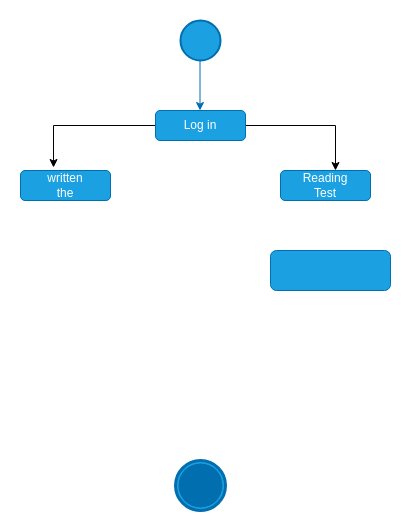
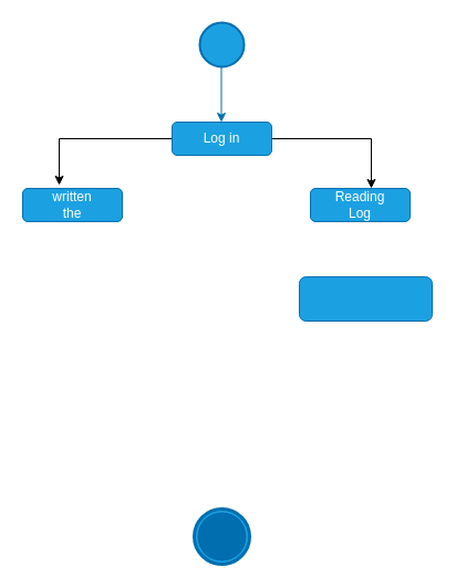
  <mxCell id="0" />
  <mxCell id="1" parent="0" />
  <mxCell id="2" style="edgeStyle=orthogonalEdgeStyle;rounded=0;orthogonalLoop=1;jettySize=auto;html=1;entryX=0.367;entryY=-0.1;entryDx=0;entryDy=0;entryPerimeter=0;" edge="1" parent="1" source="8" target="9"><mxGeometry relative="1" as="geometry" /></mxCell>
  <mxCell id="3" style="edgeStyle=orthogonalEdgeStyle;rounded=0;orthogonalLoop=1;jettySize=auto;html=1;entryX=0.611;entryY=0;entryDx=0;entryDy=0;entryPerimeter=0;" edge="1" parent="1" source="8" target="10"><mxGeometry relative="1" as="geometry" /></mxCell>
  <mxCell id="4" value="" style="endArrow=classic;html=1;fillColor=#1ba1e2;strokeColor=#006EAF;" edge="1" parent="1"><mxGeometry width="50" height="50" relative="1" as="geometry"><mxPoint x="199.5" y="40" as="sourcePoint" /><mxPoint x="199.5" y="110" as="targetPoint" /></mxGeometry></mxCell>
  <mxCell id="5" value="" style="points=[[0.145,0.145,0],[0.5,0,0],[0.855,0.145,0],[1,0.5,0],[0.855,0.855,0],[0.5,1,0],[0.145,0.855,0],[0,0.5,0]];shape=mxgraph.bpmn.event;html=1;verticalLabelPosition=bottom;labelBackgroundColor=#ffffff;verticalAlign=top;align=center;perimeter=ellipsePerimeter;outlineConnect=0;aspect=fixed;outline=end;symbol=terminate;fillColor=#1ba1e2;strokeColor=#006EAF;fontColor=#ffffff;" vertex="1" parent="1"><mxGeometry x="175" y="460" width="50" height="50" as="geometry" /></mxCell>
  <mxCell id="6" value="" style="strokeWidth=2;html=1;shape=mxgraph.flowchart.start_2;whiteSpace=wrap;fillColor=#1ba1e2;strokeColor=#006EAF;fontColor=#ffffff;" vertex="1" parent="1"><mxGeometry x="180" width="40" height="40" as="geometry" y="20" /></mxCell>
  <mxCell id="7" value="" style="rounded=1;whiteSpace=wrap;html=1;fillColor=#1ba1e2;strokeColor=#006EAF;fontColor=#ffffff;" vertex="1" parent="1"><mxGeometry x="155" y="110" width="90" height="30" as="geometry" /></mxCell>
  <mxCell id="8" value="&lt;font color=&quot;#ffffff&quot;&gt;Log in&lt;/font&gt;" style="text;html=1;align=center;verticalAlign=middle;whiteSpace=wrap;rounded=0;" vertex="1" parent="1"><mxGeometry x="180" y="115" width="40" height="20" as="geometry" /></mxCell>
  <mxCell id="9" value="" style="rounded=1;whiteSpace=wrap;html=1;fillColor=#1ba1e2;strokeColor=#006EAF;fontColor=#ffffff;" vertex="1" parent="1"><mxGeometry x="20" y="170" width="90" height="30" as="geometry" /></mxCell>
  <mxCell id="10" value="" style="rounded=1;whiteSpace=wrap;html=1;fillColor=#1ba1e2;strokeColor=#006EAF;fontColor=#ffffff;" vertex="1" parent="1"><mxGeometry x="280" y="170" width="90" height="30" as="geometry" /></mxCell>
  <mxCell id="11" value="&lt;font color=&quot;#ffffff&quot;&gt;written the&lt;/font&gt;" style="text;html=1;strokeColor=none;fillColor=none;align=center;verticalAlign=middle;whiteSpace=wrap;rounded=0;" vertex="1" parent="1"><mxGeometry x="45" y="175" width="40" height="20" as="geometry" /></mxCell>
- <mxCell id="12" value="&lt;font color=&quot;#ffffff&quot;&gt;Reading Test&lt;/font&gt;" style="text;html=1;strokeColor=none;fillColor=none;align=center;verticalAlign=middle;whiteSpace=wrap;rounded=0;" vertex="1" parent="1"><mxGeometry x="305" y="175" width="40" height="20" as="geometry" /></mxCell>
+ <mxCell id="12" value="&lt;font color=&quot;#ffffff&quot;&gt;Reading Log&lt;/font&gt;" style="text;html=1;strokeColor=none;fillColor=none;align=center;verticalAlign=middle;whiteSpace=wrap;rounded=0;" vertex="1" parent="1"><mxGeometry x="305" y="175" width="40" height="20" as="geometry" /></mxCell>
  <mxCell id="13" value="" style="rounded=1;whiteSpace=wrap;html=1;fillColor=#1ba1e2;strokeColor=#006EAF;fontColor=#ffffff;" vertex="1" parent="1"><mxGeometry x="270" y="250" width="120" height="40" as="geometry" /></mxCell>
